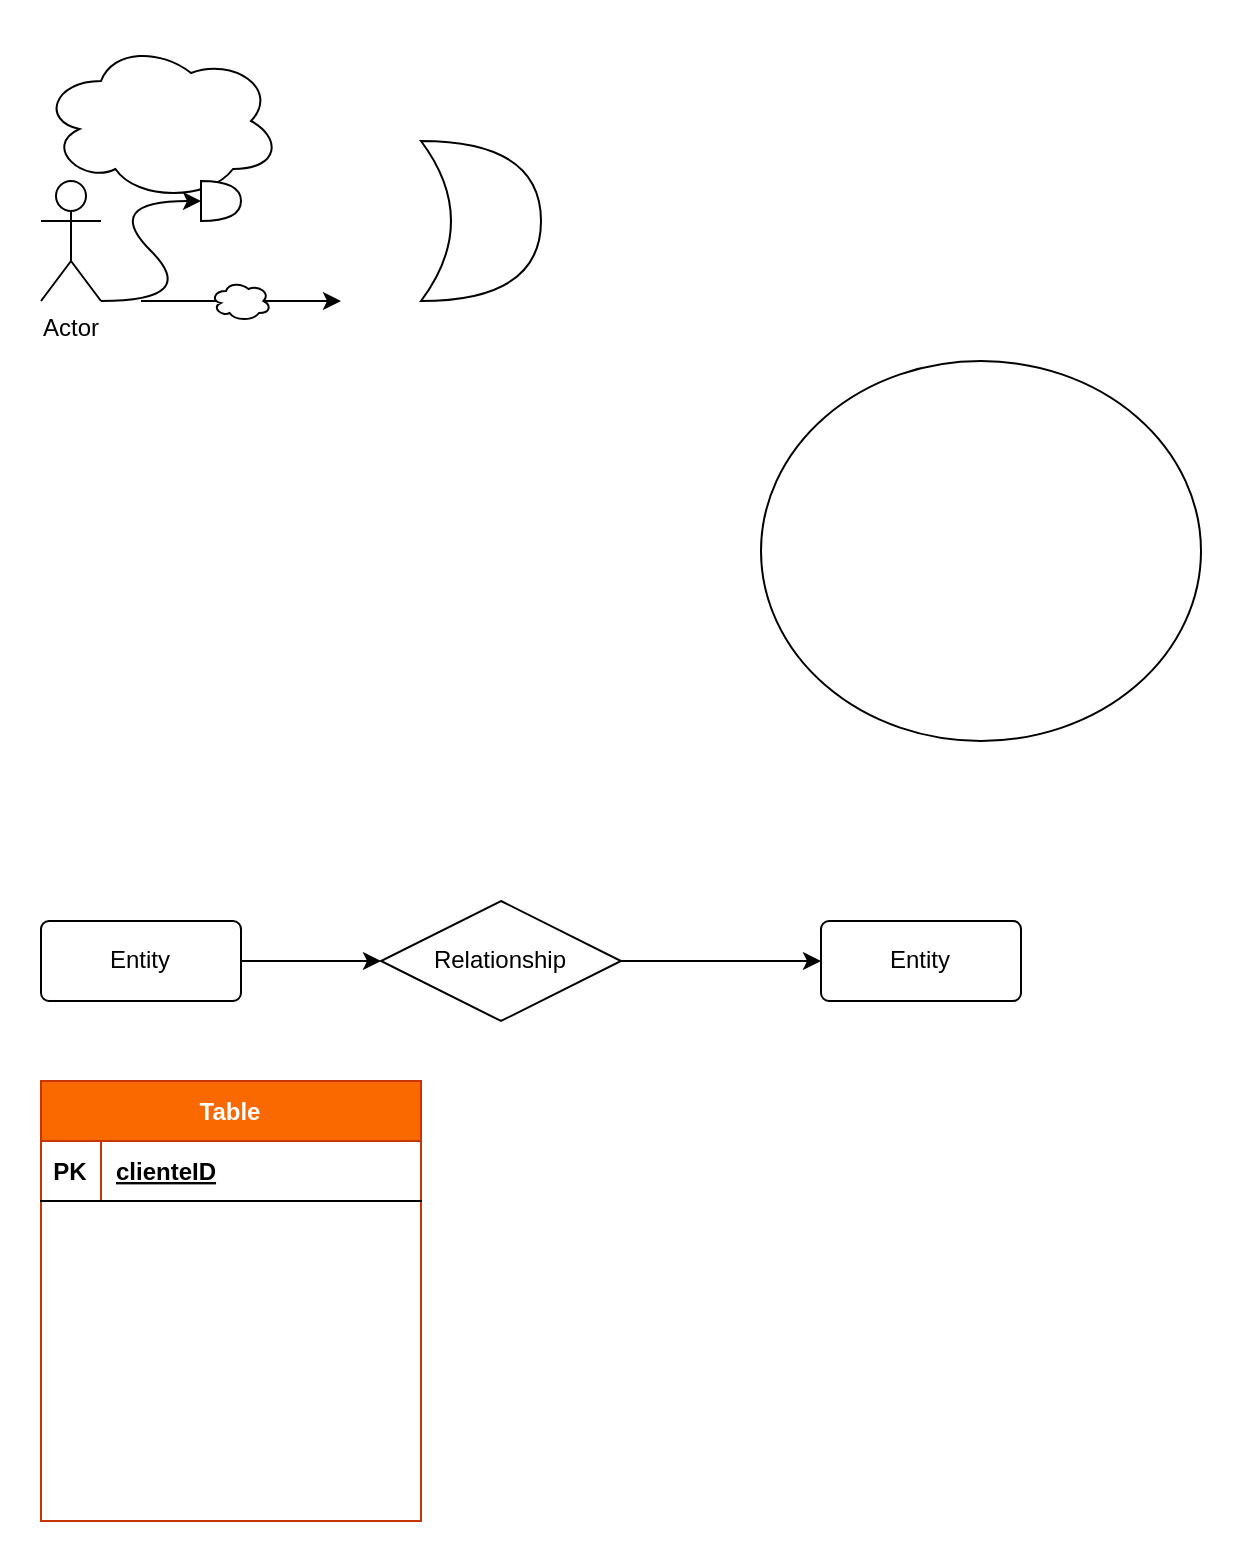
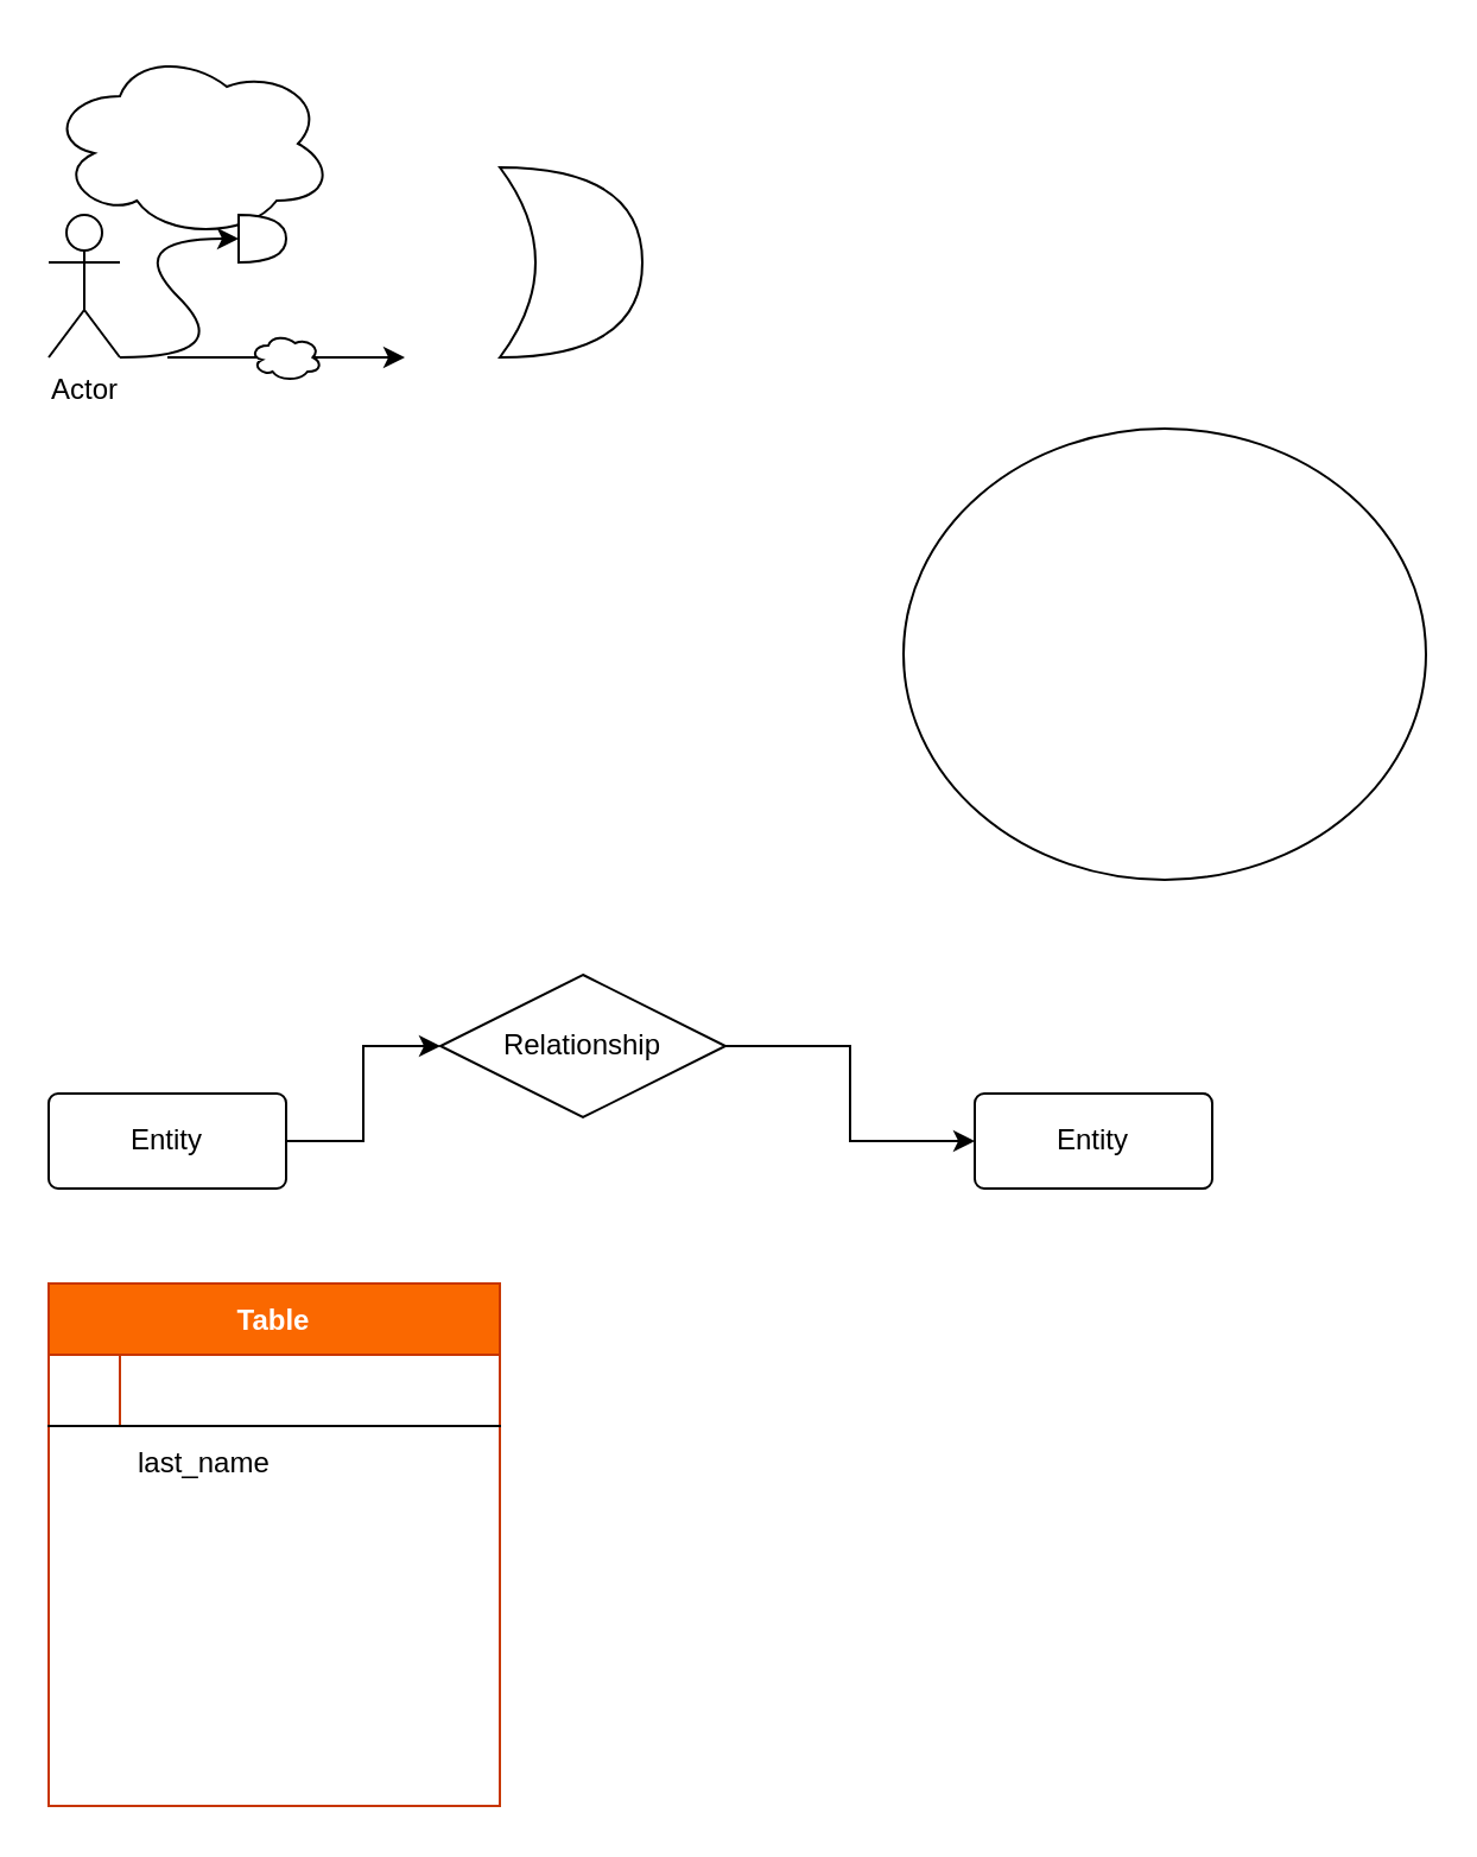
  <mxCell id="0" />
  <mxCell id="1" parent="0" />
  <mxCell id="2" value="" style="ellipse;whiteSpace=wrap;html=1;" vertex="1" parent="1"><mxGeometry x="380" y="180" width="220" height="190" as="geometry" /></mxCell>
  <mxCell id="3" value="" style="ellipse;shape=cloud;whiteSpace=wrap;html=1;" vertex="1" parent="1"><mxGeometry x="20" y="20" width="120" height="80" as="geometry" /></mxCell>
  <mxCell id="4" value="Actor" style="shape=umlActor;verticalLabelPosition=bottom;verticalAlign=top;html=1;outlineConnect=0;" vertex="1" parent="1"><mxGeometry x="20" y="90" width="30" height="60" as="geometry" /></mxCell>
  <mxCell id="5" value="" style="curved=1;endArrow=classic;html=1;" edge="1" parent="1"><mxGeometry width="50" height="50" relative="1" as="geometry"><mxPoint x="50" y="150" as="sourcePoint" /><mxPoint x="100" y="100" as="targetPoint" /><Array as="points"><mxPoint x="100" y="150" /><mxPoint x="50" y="100" /></Array></mxGeometry></mxCell>
  <mxCell id="6" value="" style="endArrow=classic;html=1;" edge="1" parent="1"><mxGeometry relative="1" as="geometry"><mxPoint x="70" y="150" as="sourcePoint" /><mxPoint x="170" y="150" as="targetPoint" /></mxGeometry></mxCell>
  <mxCell id="7" value="" style="shape=cloud;html=1;outlineConnect=0;" vertex="1" parent="6"><mxGeometry width="30" height="20" relative="1" as="geometry"><mxPoint x="-15" y="-10" as="offset" /></mxGeometry></mxCell>
  <mxCell id="8" value="" style="shape=xor;whiteSpace=wrap;html=1;" vertex="1" parent="1"><mxGeometry x="210" y="70" width="60" height="80" as="geometry" /></mxCell>
  <mxCell id="9" value="" style="shape=or;whiteSpace=wrap;html=1;" vertex="1" parent="1"><mxGeometry x="100" y="90" width="20" height="20" as="geometry" /></mxCell>
  <mxCell id="10" style="edgeStyle=orthogonalEdgeStyle;rounded=0;orthogonalLoop=1;jettySize=auto;html=1;entryX=0;entryY=0.5;entryDx=0;entryDy=0;" edge="1" parent="1" source="11" target="14"><mxGeometry relative="1" as="geometry" /></mxCell>
  <mxCell id="11" value="Entity" style="rounded=1;arcSize=10;whiteSpace=wrap;html=1;align=center;" vertex="1" parent="1"><mxGeometry x="20" y="460" width="100" height="40" as="geometry" /></mxCell>
  <mxCell id="12" value="Entity" style="rounded=1;arcSize=10;whiteSpace=wrap;html=1;align=center;" vertex="1" parent="1"><mxGeometry x="410" y="460" width="100" height="40" as="geometry" /></mxCell>
  <mxCell id="13" style="edgeStyle=orthogonalEdgeStyle;rounded=0;orthogonalLoop=1;jettySize=auto;html=1;entryX=0;entryY=0.5;entryDx=0;entryDy=0;" edge="1" parent="1" source="14" target="12"><mxGeometry relative="1" as="geometry" /></mxCell>
- <mxCell id="14" value="Relationship" style="shape=rhombus;perimeter=rhombusPerimeter;whiteSpace=wrap;html=1;align=center;" vertex="1" parent="1"><mxGeometry x="190" y="450" width="120" height="60" as="geometry" /></mxCell>
+ <mxCell id="14" value="Relationship" style="shape=rhombus;perimeter=rhombusPerimeter;whiteSpace=wrap;html=1;align=center;" vertex="1" parent="1"><mxGeometry x="185" y="410" width="120" height="60" as="geometry" /></mxCell>
  <mxCell id="15" value="Table" style="shape=table;startSize=30;container=1;collapsible=1;childLayout=tableLayout;fixedRows=1;rowLines=0;fontStyle=1;align=center;resizeLast=1;fillColor=#fa6800;strokeColor=#C73500;fontColor=#ffffff;" vertex="1" parent="1"><mxGeometry x="20" y="540" width="190" height="220" as="geometry" /></mxCell>
  <mxCell id="16" value="" style="shape=partialRectangle;collapsible=0;dropTarget=0;pointerEvents=0;fillColor=none;top=0;left=0;bottom=1;right=0;points=[[0,0.5],[1,0.5]];portConstraint=eastwest;" vertex="1" parent="15"><mxGeometry y="30" width="190" height="30" as="geometry" /></mxCell>
- <mxCell id="17" value="PK" style="shape=partialRectangle;connectable=0;fillColor=none;top=0;left=0;bottom=0;right=0;fontStyle=1;overflow=hidden;" vertex="1" parent="16"><mxGeometry width="30" height="30" as="geometry" /></mxCell>
- <mxCell id="18" value="clienteID" style="shape=partialRectangle;connectable=0;fillColor=none;top=0;left=0;bottom=0;right=0;align=left;spacingLeft=6;fontStyle=5;overflow=hidden;" vertex="1" parent="16"><mxGeometry x="30" width="160" height="30" as="geometry" /></mxCell>
  <mxCell id="19" value="" style="shape=partialRectangle;collapsible=0;dropTarget=0;pointerEvents=0;fillColor=none;top=0;left=0;bottom=0;right=0;points=[[0,0.5],[1,0.5]];portConstraint=eastwest;" vertex="1" parent="15"><mxGeometry y="60" width="190" height="30" as="geometry" /></mxCell>
  <mxCell id="20" value="" style="shape=partialRectangle;connectable=0;fillColor=none;top=0;left=0;bottom=0;right=0;editable=1;overflow=hidden;" vertex="1" parent="19"><mxGeometry width="30" height="30" as="geometry" /></mxCell>
+ <mxCell id="21" value="last_name" style="shape=partialRectangle;connectable=0;fillColor=none;top=0;left=0;bottom=0;right=0;align=left;spacingLeft=6;overflow=hidden;" vertex="1" parent="19"><mxGeometry x="30" width="160" height="30" as="geometry" /></mxCell>
  <mxCell id="22" value="" style="shape=partialRectangle;collapsible=0;dropTarget=0;pointerEvents=0;fillColor=none;top=0;left=0;bottom=0;right=0;points=[[0,0.5],[1,0.5]];portConstraint=eastwest;" vertex="1" parent="15"><mxGeometry y="90" width="190" height="30" as="geometry" /></mxCell>
  <mxCell id="23" value="" style="shape=partialRectangle;connectable=0;fillColor=none;top=0;left=0;bottom=0;right=0;editable=1;overflow=hidden;" vertex="1" parent="22"><mxGeometry width="30" height="30" as="geometry" /></mxCell>
  <mxCell id="24" value="" style="shape=partialRectangle;collapsible=0;dropTarget=0;pointerEvents=0;fillColor=none;top=0;left=0;bottom=0;right=0;points=[[0,0.5],[1,0.5]];portConstraint=eastwest;" vertex="1" parent="15"><mxGeometry y="120" width="190" height="30" as="geometry" /></mxCell>
  <mxCell id="25" value="" style="shape=partialRectangle;connectable=0;fillColor=none;top=0;left=0;bottom=0;right=0;editable=1;overflow=hidden;" vertex="1" parent="24"><mxGeometry width="30" height="30" as="geometry" /></mxCell>
  <mxCell id="26" value="" style="shape=partialRectangle;connectable=0;fillColor=none;top=0;left=0;bottom=0;right=0;align=left;spacingLeft=6;overflow=hidden;" vertex="1" parent="1"><mxGeometry x="50" y="690" width="160" height="30" as="geometry" /></mxCell>
